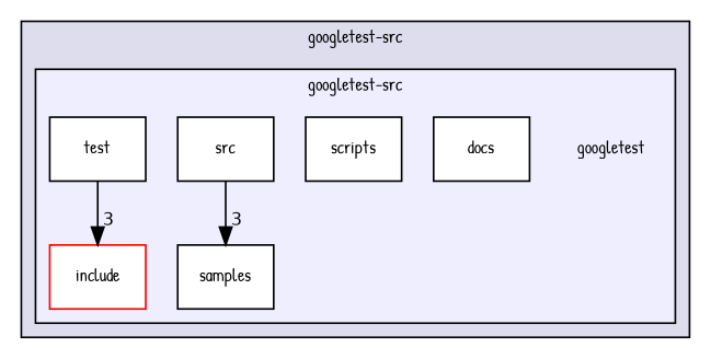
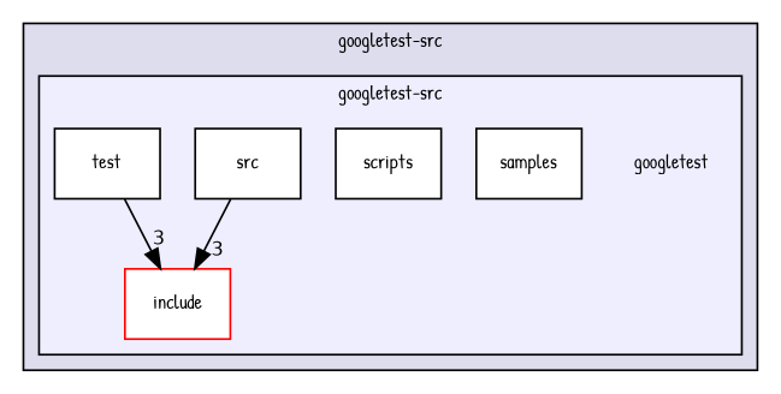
  digraph {
    compound=true
    fontname="Patrick Hand"
    node [fontname="Patrick Hand" fontsize=10 shape=box color=black fillcolor=white style=filled]
    edge [headlabel=3 labeldistance=1.5 labelfontname=Helvetica labelfontsize=10 fontname="Patrick Hand"]
    n1 [label=googletest shape=plaintext color="" fillcolor="" style=""]
-   n2 [label=docs]
    n3 [color=red label=include]
    n4 [label=samples]
    n5 [label=scripts]
    n6 [label=src]
    n7 [label=test]
    subgraph cluster_1 {
      bgcolor="#ddddee"
      fontsize=10
      label="googletest-src"
      pencolor=black
      subgraph cluster_2 {
        bgcolor="#eeeeff"
        fontsize=10
        pencolor=black
        n1
-       n2
        n3
        n4
        n5
        n6
        n7
      }
    }
-   n6 -> n4
+   n6 -> n3
    n7 -> n3
  }
